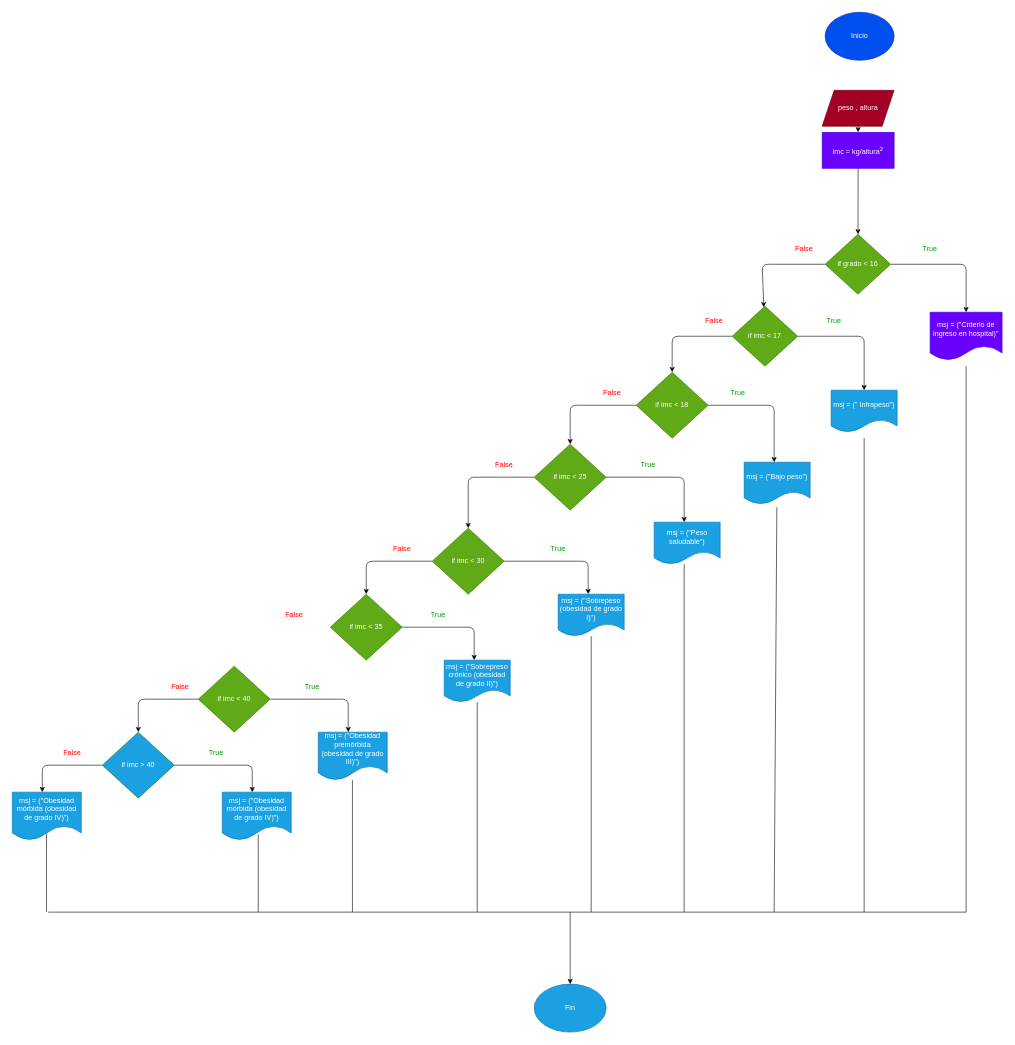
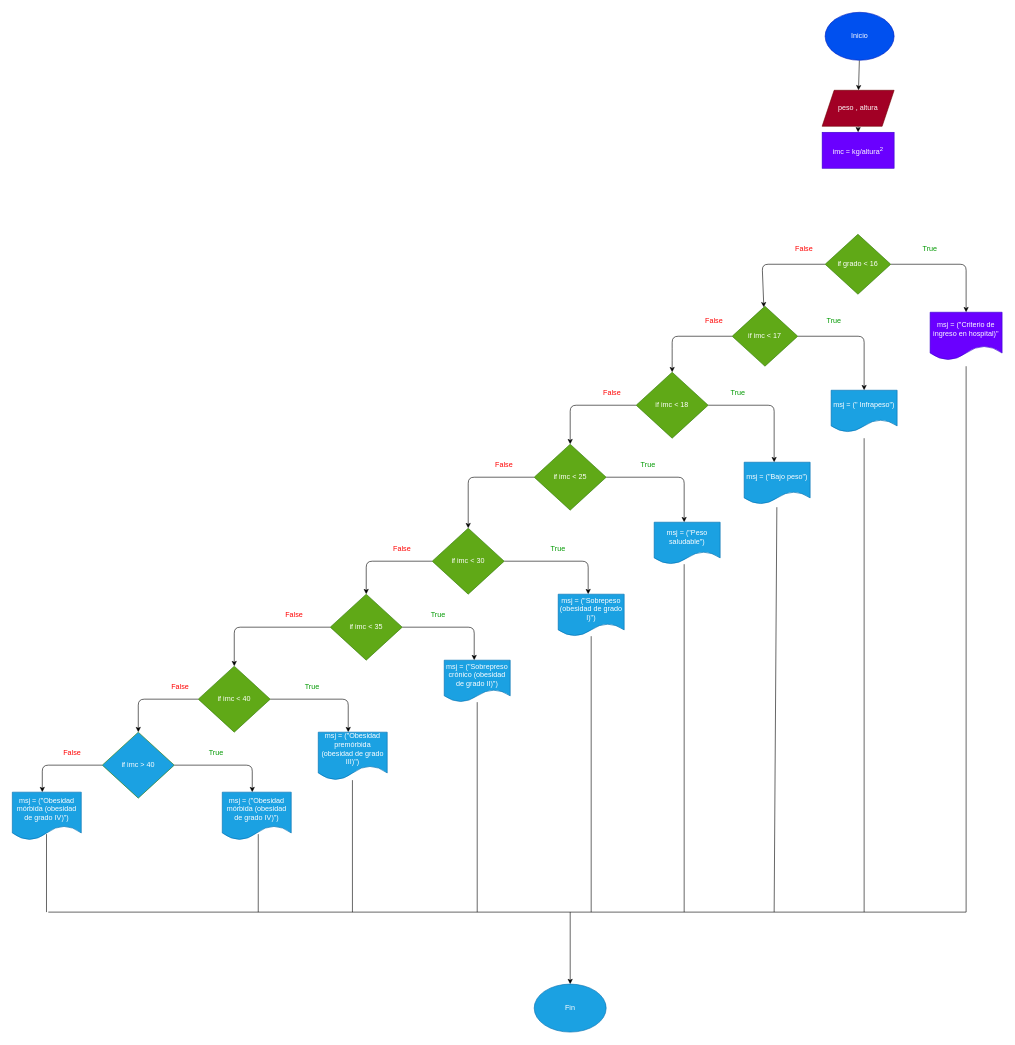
  <mxCell id="0" />
  <mxCell id="1" parent="0" />
+ <mxCell id="2" value="" style="edgeStyle=none;html=1;" edge="1" parent="1" source="3" target="5"><mxGeometry relative="1" as="geometry" /></mxCell>
  <mxCell id="3" value="Inicio" style="ellipse;whiteSpace=wrap;html=1;fillColor=#0050ef;fontColor=#ffffff;strokeColor=#001DBC;" vertex="1" parent="1"><mxGeometry x="1375" y="20" width="115" height="80" as="geometry" /></mxCell>
  <mxCell id="4" value="" style="edgeStyle=none;html=1;" edge="1" parent="1" source="5" target="7"><mxGeometry relative="1" as="geometry" /></mxCell>
  <mxCell id="5" value="peso , altura" style="shape=parallelogram;perimeter=parallelogramPerimeter;whiteSpace=wrap;html=1;fixedSize=1;fillColor=#a20025;fontColor=#ffffff;strokeColor=#6F0000;" vertex="1" parent="1"><mxGeometry x="1370" y="150" width="120" height="60" as="geometry" /></mxCell>
- <mxCell id="6" value="" style="edgeStyle=none;html=1;" edge="1" parent="1" source="7" target="10"><mxGeometry relative="1" as="geometry" /></mxCell>
  <mxCell id="7" value="imc = kg/altura&lt;sup&gt;2&lt;/sup&gt;" style="whiteSpace=wrap;html=1;fillColor=#6a00ff;fontColor=#ffffff;strokeColor=#3700CC;" vertex="1" parent="1"><mxGeometry x="1370" y="220" width="120" height="60" as="geometry" /></mxCell>
  <mxCell id="8" value="" style="edgeStyle=none;html=1;" edge="1" parent="1" source="10" target="11"><mxGeometry relative="1" as="geometry"><Array as="points"><mxPoint x="1610" y="440" /></Array></mxGeometry></mxCell>
  <mxCell id="9" value="" style="edgeStyle=none;html=1;" edge="1" parent="1" source="10" target="14"><mxGeometry relative="1" as="geometry"><Array as="points"><mxPoint x="1270" y="440" /></Array></mxGeometry></mxCell>
  <mxCell id="10" value="if grado &amp;lt; 16" style="rhombus;whiteSpace=wrap;html=1;fillColor=#60a917;fontColor=#ffffff;strokeColor=#2D7600;" vertex="1" parent="1"><mxGeometry x="1375" y="390" width="109.37" height="100" as="geometry" /></mxCell>
  <mxCell id="11" value="msj = (&quot;Criterio de ingreso en hospital)&quot;" style="shape=document;whiteSpace=wrap;html=1;boundedLbl=1;fillColor=#6a00ff;fontColor=#ffffff;strokeColor=#3700CC;" vertex="1" parent="1"><mxGeometry x="1550" y="520" width="120" height="80" as="geometry" /></mxCell>
  <mxCell id="12" value="" style="edgeStyle=none;html=1;" edge="1" parent="1" source="14" target="15"><mxGeometry relative="1" as="geometry"><Array as="points"><mxPoint x="1440" y="560" /></Array></mxGeometry></mxCell>
  <mxCell id="13" style="edgeStyle=none;html=1;entryX=0.5;entryY=0;entryDx=0;entryDy=0;" edge="1" parent="1" source="14"><mxGeometry relative="1" as="geometry"><mxPoint x="1120" y="620" as="targetPoint" /><Array as="points"><mxPoint x="1120" y="560" /><mxPoint x="1120" y="590" /></Array></mxGeometry></mxCell>
  <mxCell id="14" value="if imc &amp;lt; 17" style="rhombus;whiteSpace=wrap;html=1;fillColor=#60a917;fontColor=#ffffff;strokeColor=#2D7600;" vertex="1" parent="1"><mxGeometry x="1220" y="510" width="109.37" height="100" as="geometry" /></mxCell>
  <mxCell id="15" value="msj = (&quot; Infrapeso&quot;)" style="shape=document;whiteSpace=wrap;html=1;boundedLbl=1;fillColor=#1ba1e2;fontColor=#ffffff;strokeColor=#006EAF;" vertex="1" parent="1"><mxGeometry x="1385" y="650" width="110.01" height="70" as="geometry" /></mxCell>
  <mxCell id="16" style="edgeStyle=none;html=1;fontColor=#FF0000;" edge="1" parent="1" source="18"><mxGeometry relative="1" as="geometry"><mxPoint x="1290" y="770" as="targetPoint" /><Array as="points"><mxPoint x="1290" y="675" /></Array></mxGeometry></mxCell>
  <mxCell id="17" style="edgeStyle=none;html=1;fontColor=#FF0000;" edge="1" parent="1" source="18"><mxGeometry relative="1" as="geometry"><mxPoint x="950" y="740" as="targetPoint" /><Array as="points"><mxPoint x="950" y="675" /></Array></mxGeometry></mxCell>
  <mxCell id="18" value="&lt;span style=&quot;font-weight: normal;&quot;&gt;if imc &amp;lt; 18&lt;/span&gt;" style="rhombus;whiteSpace=wrap;html=1;fontStyle=1;fillColor=#60a917;fontColor=#ffffff;strokeColor=#2D7600;" vertex="1" parent="1"><mxGeometry x="1060" y="620" width="120" height="110" as="geometry" /></mxCell>
  <mxCell id="19" value="&lt;span&gt;True&lt;/span&gt;" style="text;html=1;strokeColor=none;fillColor=none;align=center;verticalAlign=middle;whiteSpace=wrap;rounded=0;fontColor=#009900;fontStyle=0" vertex="1" parent="1"><mxGeometry x="1520" y="400" width="60" height="30" as="geometry" /></mxCell>
  <mxCell id="20" value="&lt;font color=&quot;#ff0000&quot;&gt;False&lt;/font&gt;" style="text;html=1;strokeColor=none;fillColor=none;align=center;verticalAlign=middle;whiteSpace=wrap;rounded=0;fontColor=#009900;" vertex="1" parent="1"><mxGeometry x="1310" y="400" width="60" height="30" as="geometry" /></mxCell>
  <mxCell id="21" value="&lt;span&gt;True&lt;/span&gt;" style="text;html=1;strokeColor=none;fillColor=none;align=center;verticalAlign=middle;whiteSpace=wrap;rounded=0;fontColor=#009900;fontStyle=0" vertex="1" parent="1"><mxGeometry x="1360" y="520" width="60" height="30" as="geometry" /></mxCell>
  <mxCell id="22" value="&lt;font color=&quot;#ff0000&quot;&gt;False&lt;/font&gt;" style="text;html=1;strokeColor=none;fillColor=none;align=center;verticalAlign=middle;whiteSpace=wrap;rounded=0;fontColor=#009900;" vertex="1" parent="1"><mxGeometry x="1160" y="520" width="60" height="30" as="geometry" /></mxCell>
  <mxCell id="23" value="&lt;span&gt;True&lt;/span&gt;" style="text;html=1;strokeColor=none;fillColor=none;align=center;verticalAlign=middle;whiteSpace=wrap;rounded=0;fontColor=#009900;fontStyle=0" vertex="1" parent="1"><mxGeometry x="1200" y="640" width="60" height="30" as="geometry" /></mxCell>
  <mxCell id="24" value="&lt;font color=&quot;#ff0000&quot;&gt;False&lt;/font&gt;" style="text;html=1;strokeColor=none;fillColor=none;align=center;verticalAlign=middle;whiteSpace=wrap;rounded=0;fontColor=#009900;" vertex="1" parent="1"><mxGeometry x="990" y="640" width="60" height="30" as="geometry" /></mxCell>
  <mxCell id="25" value="msj = (&quot;Bajo peso&quot;)" style="shape=document;whiteSpace=wrap;html=1;boundedLbl=1;fillColor=#1ba1e2;fontColor=#ffffff;strokeColor=#006EAF;" vertex="1" parent="1"><mxGeometry x="1240" y="770" width="110.01" height="70" as="geometry" /></mxCell>
  <mxCell id="26" style="edgeStyle=none;html=1;fontColor=#FF0000;" edge="1" parent="1" source="28"><mxGeometry relative="1" as="geometry"><mxPoint x="1140" y="870" as="targetPoint" /><Array as="points"><mxPoint x="1140" y="795" /></Array></mxGeometry></mxCell>
  <mxCell id="27" style="edgeStyle=none;html=1;fontColor=#FF0000;" edge="1" parent="1" source="28"><mxGeometry relative="1" as="geometry"><mxPoint x="780" y="880" as="targetPoint" /><Array as="points"><mxPoint x="780" y="795" /></Array></mxGeometry></mxCell>
  <mxCell id="28" value="if imc &amp;lt; 25" style="rhombus;whiteSpace=wrap;html=1;fillColor=#60a917;fontColor=#ffffff;strokeColor=#2D7600;" vertex="1" parent="1"><mxGeometry x="890" y="740" width="120" height="110" as="geometry" /></mxCell>
  <mxCell id="29" value="&lt;span&gt;True&lt;/span&gt;" style="text;html=1;strokeColor=none;fillColor=none;align=center;verticalAlign=middle;whiteSpace=wrap;rounded=0;fontColor=#009900;fontStyle=0" vertex="1" parent="1"><mxGeometry x="1050" y="760" width="60" height="30" as="geometry" /></mxCell>
  <mxCell id="30" value="&lt;font color=&quot;#ff0000&quot;&gt;False&lt;/font&gt;" style="text;html=1;strokeColor=none;fillColor=none;align=center;verticalAlign=middle;whiteSpace=wrap;rounded=0;fontColor=#009900;" vertex="1" parent="1"><mxGeometry x="810" y="760" width="60" height="30" as="geometry" /></mxCell>
  <mxCell id="31" value="msj = (&quot;Peso saludable&quot;)" style="shape=document;whiteSpace=wrap;html=1;boundedLbl=1;fillColor=#1ba1e2;fontColor=#ffffff;strokeColor=#006EAF;" vertex="1" parent="1"><mxGeometry x="1089.99" y="870" width="110.01" height="70" as="geometry" /></mxCell>
  <mxCell id="32" style="edgeStyle=none;html=1;fontColor=#FF0000;" edge="1" parent="1" source="34"><mxGeometry relative="1" as="geometry"><mxPoint x="980" y="990" as="targetPoint" /><Array as="points"><mxPoint x="980" y="935" /></Array></mxGeometry></mxCell>
  <mxCell id="33" style="edgeStyle=none;html=1;fontColor=#FF0000;" edge="1" parent="1" source="34"><mxGeometry relative="1" as="geometry"><mxPoint x="610" y="990" as="targetPoint" /><Array as="points"><mxPoint x="610" y="935" /></Array></mxGeometry></mxCell>
  <mxCell id="34" value="if imc &amp;lt; 30" style="rhombus;whiteSpace=wrap;html=1;fillColor=#60a917;fontColor=#ffffff;strokeColor=#2D7600;" vertex="1" parent="1"><mxGeometry x="720" y="880" width="120" height="110" as="geometry" /></mxCell>
  <mxCell id="35" value="&lt;span&gt;True&lt;/span&gt;" style="text;html=1;strokeColor=none;fillColor=none;align=center;verticalAlign=middle;whiteSpace=wrap;rounded=0;fontColor=#009900;fontStyle=0" vertex="1" parent="1"><mxGeometry x="900" y="900" width="60" height="30" as="geometry" /></mxCell>
  <mxCell id="36" value="&lt;font color=&quot;#ff0000&quot;&gt;False&lt;/font&gt;" style="text;html=1;strokeColor=none;fillColor=none;align=center;verticalAlign=middle;whiteSpace=wrap;rounded=0;fontColor=#009900;" vertex="1" parent="1"><mxGeometry x="640" y="900" width="60" height="30" as="geometry" /></mxCell>
  <mxCell id="37" value="msj = (&quot;Sobrepeso (obesidad de grado I)&quot;)" style="shape=document;whiteSpace=wrap;html=1;boundedLbl=1;fillColor=#1ba1e2;fontColor=#ffffff;strokeColor=#006EAF;" vertex="1" parent="1"><mxGeometry x="930" y="990" width="110.01" height="70" as="geometry" /></mxCell>
  <mxCell id="38" style="edgeStyle=none;html=1;fontColor=#FF0000;" edge="1" parent="1" source="40"><mxGeometry relative="1" as="geometry"><mxPoint x="790" y="1100" as="targetPoint" /><Array as="points"><mxPoint x="790" y="1045" /></Array></mxGeometry></mxCell>
+ <mxCell id="39" style="edgeStyle=none;html=1;fontColor=#FF0000;entryX=0.5;entryY=0;entryDx=0;entryDy=0;" edge="1" parent="1" source="40" target="44"><mxGeometry relative="1" as="geometry"><mxPoint x="390" y="1120" as="targetPoint" /><Array as="points"><mxPoint x="390" y="1045" /></Array></mxGeometry></mxCell>
  <mxCell id="40" value="if imc &amp;lt; 35" style="rhombus;whiteSpace=wrap;html=1;fillColor=#60a917;fontColor=#ffffff;strokeColor=#2D7600;" vertex="1" parent="1"><mxGeometry x="550" y="990" width="120" height="110" as="geometry" /></mxCell>
  <mxCell id="41" value="msj = (&quot;Sobrepreso crónico (obesidad de grado II)&quot;)" style="shape=document;whiteSpace=wrap;html=1;boundedLbl=1;fillColor=#1ba1e2;fontColor=#ffffff;strokeColor=#006EAF;" vertex="1" parent="1"><mxGeometry x="740" y="1100" width="110.01" height="70" as="geometry" /></mxCell>
  <mxCell id="42" style="edgeStyle=none;html=1;fontColor=#FF0000;" edge="1" parent="1" source="44"><mxGeometry relative="1" as="geometry"><mxPoint x="580" y="1220" as="targetPoint" /><Array as="points"><mxPoint x="580" y="1165" /></Array></mxGeometry></mxCell>
  <mxCell id="43" style="edgeStyle=none;html=1;fontColor=#FF0000;" edge="1" parent="1" source="44"><mxGeometry relative="1" as="geometry"><mxPoint x="230" y="1220" as="targetPoint" /><Array as="points"><mxPoint x="230" y="1165" /></Array></mxGeometry></mxCell>
  <mxCell id="44" value="if imc &amp;lt; 40" style="rhombus;whiteSpace=wrap;html=1;fillColor=#60a917;fontColor=#ffffff;strokeColor=#2D7600;" vertex="1" parent="1"><mxGeometry x="330" y="1110" width="120" height="110" as="geometry" /></mxCell>
  <mxCell id="45" value="msj = (&quot;Obesidad premórbida (obesidad de grado III)&quot;)" style="shape=document;whiteSpace=wrap;html=1;boundedLbl=1;fillColor=#1ba1e2;fontColor=#ffffff;strokeColor=#006EAF;" vertex="1" parent="1"><mxGeometry x="530" y="1220" width="115" height="80" as="geometry" /></mxCell>
  <mxCell id="46" style="edgeStyle=none;html=1;fontColor=#FF0000;" edge="1" parent="1" source="48"><mxGeometry relative="1" as="geometry"><mxPoint x="420" y="1320" as="targetPoint" /><Array as="points"><mxPoint x="420" y="1275" /></Array></mxGeometry></mxCell>
  <mxCell id="47" style="edgeStyle=none;html=1;fontColor=#FF0000;" edge="1" parent="1" source="48"><mxGeometry relative="1" as="geometry"><mxPoint x="70" y="1320" as="targetPoint" /><Array as="points"><mxPoint x="70" y="1275" /></Array></mxGeometry></mxCell>
  <mxCell id="48" value="if imc &amp;gt; 40" style="rhombus;whiteSpace=wrap;html=1;fillColor=#1ba1e2;fontColor=#ffffff;strokeColor=#2D7600;" vertex="1" parent="1"><mxGeometry x="170" y="1220" width="120" height="110" as="geometry" /></mxCell>
  <mxCell id="49" value="msj = (&quot;Obesidad mórbida (obesidad de grado IV)&quot;)" style="shape=document;whiteSpace=wrap;html=1;boundedLbl=1;fillColor=#1ba1e2;fontColor=#ffffff;strokeColor=#006EAF;" vertex="1" parent="1"><mxGeometry x="370" y="1320" width="115" height="80" as="geometry" /></mxCell>
  <mxCell id="50" value="" style="endArrow=none;html=1;fontColor=#FF0000;entryX=0.522;entryY=0.875;entryDx=0;entryDy=0;entryPerimeter=0;" edge="1" parent="1" target="49"><mxGeometry width="50" height="50" relative="1" as="geometry"><mxPoint x="430" y="1520" as="sourcePoint" /><mxPoint x="430" y="1470" as="targetPoint" /></mxGeometry></mxCell>
  <mxCell id="51" value="" style="endArrow=none;html=1;fontColor=#FF0000;" edge="1" parent="1"><mxGeometry width="50" height="50" relative="1" as="geometry"><mxPoint x="587" y="1520" as="sourcePoint" /><mxPoint x="587" y="1300" as="targetPoint" /></mxGeometry></mxCell>
  <mxCell id="52" value="" style="endArrow=none;html=1;fontColor=#FF0000;" edge="1" parent="1" target="41"><mxGeometry width="50" height="50" relative="1" as="geometry"><mxPoint x="795" y="1520" as="sourcePoint" /><mxPoint x="794.51" y="1220" as="targetPoint" /></mxGeometry></mxCell>
  <mxCell id="53" value="" style="endArrow=none;html=1;fontColor=#FF0000;" edge="1" parent="1" target="37"><mxGeometry width="50" height="50" relative="1" as="geometry"><mxPoint x="985" y="1520" as="sourcePoint" /><mxPoint x="980" y="1240" as="targetPoint" /></mxGeometry></mxCell>
  <mxCell id="54" value="" style="endArrow=none;html=1;fontColor=#FF0000;" edge="1" parent="1"><mxGeometry width="50" height="50" relative="1" as="geometry"><mxPoint x="1140" y="1520" as="sourcePoint" /><mxPoint x="1140" y="940" as="targetPoint" /></mxGeometry></mxCell>
  <mxCell id="55" value="" style="endArrow=none;html=1;fontColor=#FF0000;" edge="1" parent="1"><mxGeometry width="50" height="50" relative="1" as="geometry"><mxPoint x="1290" y="1520" as="sourcePoint" /><mxPoint x="1294.5" y="845" as="targetPoint" /></mxGeometry></mxCell>
  <mxCell id="56" value="" style="endArrow=none;html=1;fontColor=#FF0000;" edge="1" parent="1"><mxGeometry width="50" height="50" relative="1" as="geometry"><mxPoint x="1440" y="1520" as="sourcePoint" /><mxPoint x="1440" y="730" as="targetPoint" /></mxGeometry></mxCell>
  <mxCell id="57" value="" style="endArrow=none;html=1;fontColor=#FF0000;" edge="1" parent="1"><mxGeometry width="50" height="50" relative="1" as="geometry"><mxPoint x="1610" y="1520" as="sourcePoint" /><mxPoint x="1610" y="610" as="targetPoint" /></mxGeometry></mxCell>
  <mxCell id="58" value="&lt;span&gt;True&lt;/span&gt;" style="text;html=1;strokeColor=none;fillColor=none;align=center;verticalAlign=middle;whiteSpace=wrap;rounded=0;fontColor=#009900;fontStyle=0" vertex="1" parent="1"><mxGeometry x="700" y="1010" width="60" height="30" as="geometry" /></mxCell>
  <mxCell id="59" value="&lt;font color=&quot;#ff0000&quot;&gt;False&lt;/font&gt;" style="text;html=1;strokeColor=none;fillColor=none;align=center;verticalAlign=middle;whiteSpace=wrap;rounded=0;fontColor=#009900;" vertex="1" parent="1"><mxGeometry x="460" y="1010" width="60" height="30" as="geometry" /></mxCell>
  <mxCell id="60" value="&lt;span&gt;True&lt;/span&gt;" style="text;html=1;strokeColor=none;fillColor=none;align=center;verticalAlign=middle;whiteSpace=wrap;rounded=0;fontColor=#009900;fontStyle=0" vertex="1" parent="1"><mxGeometry x="490" y="1130" width="60" height="30" as="geometry" /></mxCell>
  <mxCell id="61" value="&lt;font color=&quot;#ff0000&quot;&gt;False&lt;/font&gt;" style="text;html=1;strokeColor=none;fillColor=none;align=center;verticalAlign=middle;whiteSpace=wrap;rounded=0;fontColor=#009900;" vertex="1" parent="1"><mxGeometry x="270" y="1130" width="60" height="30" as="geometry" /></mxCell>
  <mxCell id="62" value="&lt;span&gt;True&lt;/span&gt;" style="text;html=1;strokeColor=none;fillColor=none;align=center;verticalAlign=middle;whiteSpace=wrap;rounded=0;fontColor=#009900;fontStyle=0" vertex="1" parent="1"><mxGeometry x="330" y="1240" width="60" height="30" as="geometry" /></mxCell>
  <mxCell id="63" value="&lt;font color=&quot;#ff0000&quot;&gt;False&lt;/font&gt;" style="text;html=1;strokeColor=none;fillColor=none;align=center;verticalAlign=middle;whiteSpace=wrap;rounded=0;fontColor=#009900;" vertex="1" parent="1"><mxGeometry x="90" y="1240" width="60" height="30" as="geometry" /></mxCell>
  <mxCell id="64" value="msj = (&quot;Obesidad mórbida (obesidad de grado IV)&quot;)" style="shape=document;whiteSpace=wrap;html=1;boundedLbl=1;fillColor=#1ba1e2;fontColor=#ffffff;strokeColor=#006EAF;" vertex="1" parent="1"><mxGeometry x="20" y="1320" width="115" height="80" as="geometry" /></mxCell>
  <mxCell id="65" value="" style="endArrow=none;html=1;fontColor=#FF0000;entryX=0.522;entryY=0.875;entryDx=0;entryDy=0;entryPerimeter=0;" edge="1" parent="1"><mxGeometry width="50" height="50" relative="1" as="geometry"><mxPoint x="77" y="1520" as="sourcePoint" /><mxPoint x="77.03" y="1390" as="targetPoint" /></mxGeometry></mxCell>
  <mxCell id="66" value="" style="endArrow=none;html=1;fontColor=#FF0000;" edge="1" parent="1"><mxGeometry width="50" height="50" relative="1" as="geometry"><mxPoint x="80" y="1520" as="sourcePoint" /><mxPoint x="1610" y="1520" as="targetPoint" /></mxGeometry></mxCell>
  <mxCell id="67" value="" style="endArrow=classic;html=1;fontColor=#FF0000;" edge="1" parent="1"><mxGeometry width="50" height="50" relative="1" as="geometry"><mxPoint x="950" y="1520" as="sourcePoint" /><mxPoint x="950" y="1640" as="targetPoint" /></mxGeometry></mxCell>
  <mxCell id="68" value="&lt;font color=&quot;#ffffff&quot;&gt;Fin&lt;br&gt;&lt;/font&gt;" style="ellipse;whiteSpace=wrap;html=1;fontColor=#ffffff;fillColor=#1ba1e2;strokeColor=#006EAF;" vertex="1" parent="1"><mxGeometry x="890" y="1640" width="120" height="80" as="geometry" /></mxCell>
